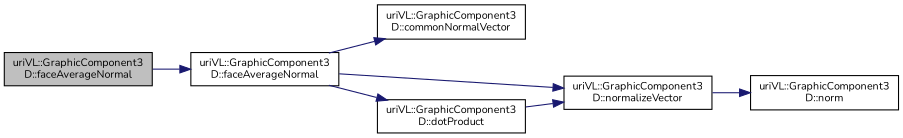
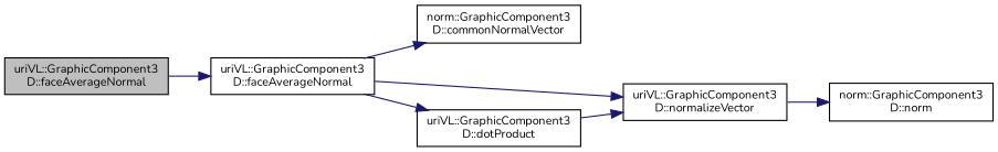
  digraph {
    fontname=Nunito
    rankdir=LR
    node [color=black fillcolor=white fontname=Nunito fontsize=10 shape=record style=filled]
    edge [color=midnightblue fontname=Nunito fontsize=10 labelfontname=Helvetica labelfontsize=10 style=solid]
    n1 [fillcolor=grey75 fontcolor=black height=0.2 label="uriVL::GraphicComponent3\lD::faceAverageNormal" width=0.4]
    n2 [height=0.2 label="uriVL::GraphicComponent3\lD::faceAverageNormal" width=0.4]
-   n3 [height=0.2 label="uriVL::GraphicComponent3\lD::commonNormalVector" width=0.4]
+   n3 [height=0.2 label="norm::GraphicComponent3\lD::commonNormalVector" width=0.4]
    n4 [height=0.2 label="uriVL::GraphicComponent3\lD::normalizeVector" width=0.4]
    n5 [height=0.2 label="uriVL::GraphicComponent3\lD::dotProduct" width=0.4]
-   n6 [height=0.2 label="uriVL::GraphicComponent3\lD::norm" width=0.4]
+   n6 [height=0.2 label="norm::GraphicComponent3\lD::norm" width=0.4]
    n1 -> n2
    n2 -> n3
    n2 -> n4
    n2 -> n5
    n4 -> n6
    n5 -> n4
  }
